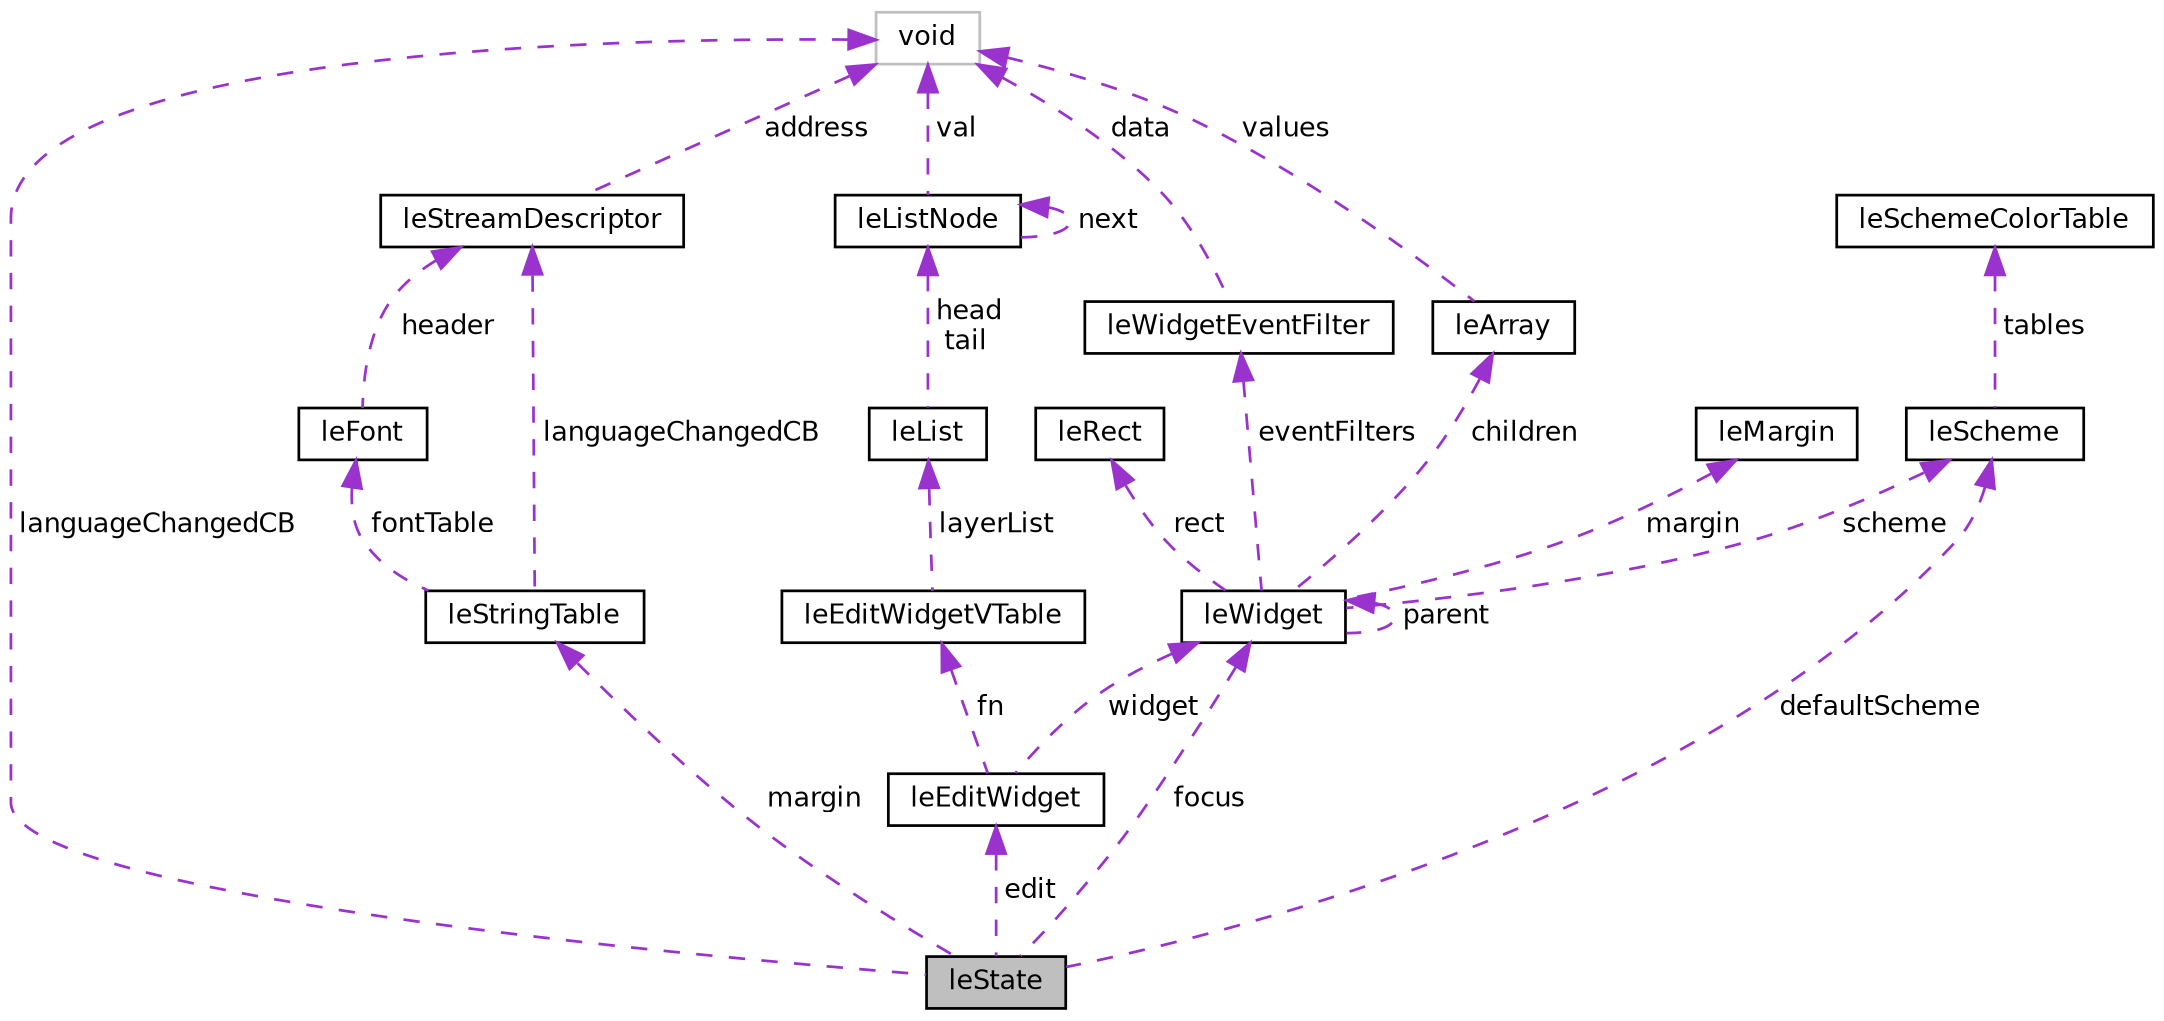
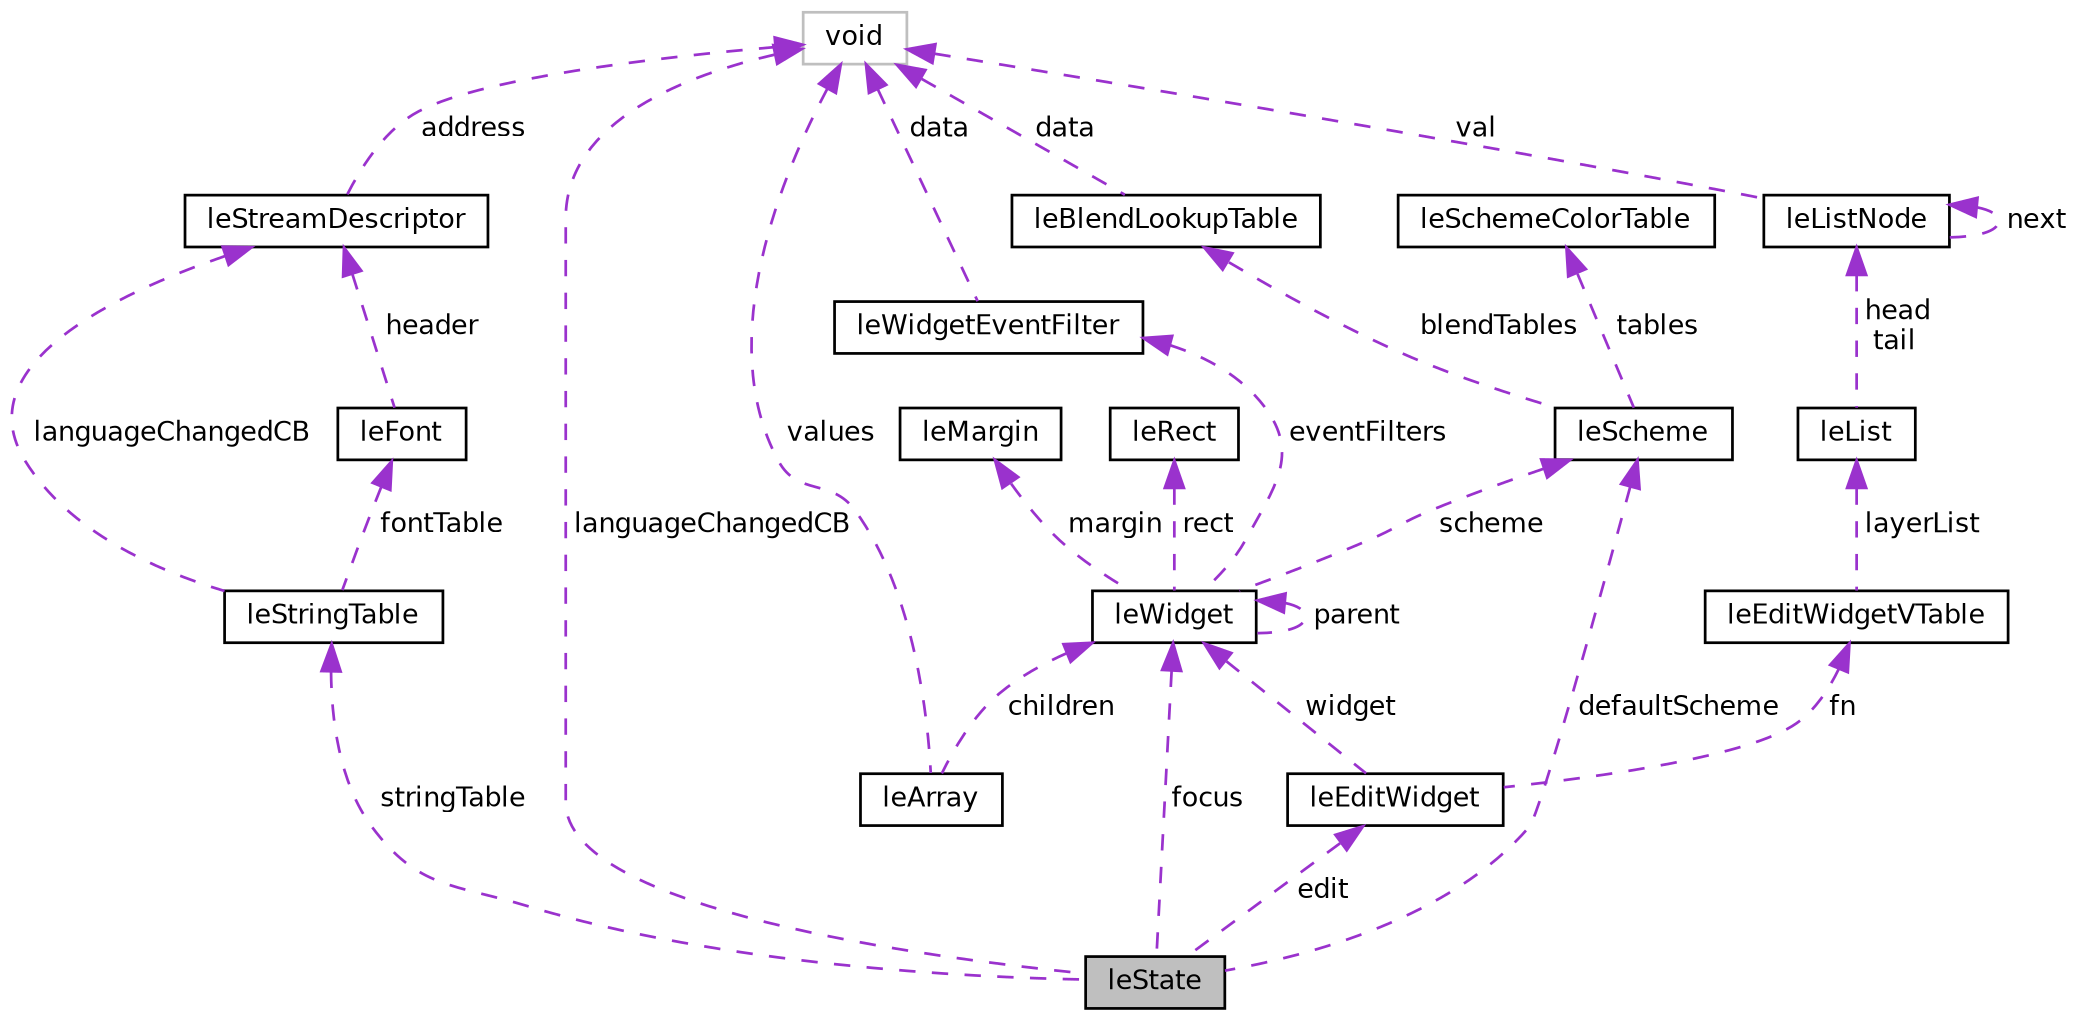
  digraph {
    node [color=black fillcolor=white fontname=Helvetica fontsize=10 shape=record style=filled]
    edge [color=darkorchid3 dir=back fontname=Helvetica fontsize=10 labelfontname=Helvetica labelfontsize=10 style=dashed]
    n1 [fillcolor=grey75 fontcolor=black height=0.2 label=leState width=0.4]
    n2 [height=0.2 label=leStringTable width=0.4]
    n3 [height=0.2 label=leStreamDescriptor width=0.4]
    n4 [height=0.2 label=leFont width=0.4]
    n5 [color=grey75 height=0.2 label=void width=0.4]
    n6 [height=0.2 label=leArray width=0.4]
+   n7 [height=0.2 label=leBlendLookupTable width=0.4]
    n8 [height=0.2 label=leWidgetEventFilter width=0.4]
    n9 [height=0.2 label=leListNode width=0.4]
    n10 [height=0.2 label=leWidget width=0.4]
    n11 [height=0.2 label=leScheme width=0.4]
    n12 [height=0.2 label=leList width=0.4]
    n13 [height=0.2 label=leEditWidget width=0.4]
    n14 [height=0.2 label=leMargin width=0.4]
    n15 [height=0.2 label=leRect width=0.4]
    n16 [height=0.2 label=leSchemeColorTable width=0.4]
    n17 [height=0.2 label=leEditWidgetVTable width=0.4]
-   n2 -> n1 [label=" margin"]
+   n2 -> n1 [label=" stringTable"]
    n3 -> n2 [label=" languageChangedCB"]
    n3 -> n4 [label=" header"]
    n4 -> n2 [label=" fontTable"]
    n5 -> n1 [label=" languageChangedCB"]
    n5 -> n3 [label=" address"]
    n5 -> n6 [label=" values"]
+   n5 -> n7 [label=" data"]
    n5 -> n8 [label=" data"]
    n5 -> n9 [label=" val"]
-   n6 -> n10 [label=" children"]
+   n10 -> n6 [label=" children"]
+   n7 -> n11 [label=" blendTables"]
    n8 -> n10 [label=" eventFilters"]
    n9 -> n9 [label=" next"]
    n9 -> n12 [label=" head\ntail"]
    n10 -> n1 [label=" focus"]
    n10 -> n10 [label=" parent"]
    n10 -> n13 [label=" widget"]
    n11 -> n1 [label=" defaultScheme"]
    n11 -> n10 [label=" scheme"]
    n12 -> n17 [label=" layerList"]
    n13 -> n1 [label=" edit"]
    n14 -> n10 [label=" margin"]
    n15 -> n10 [label=" rect"]
    n16 -> n11 [label=" tables"]
    n17 -> n13 [label=" fn"]
  }
